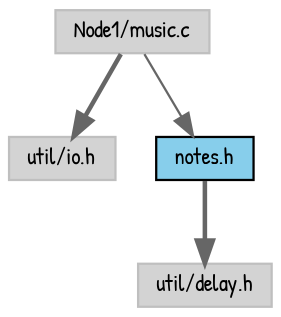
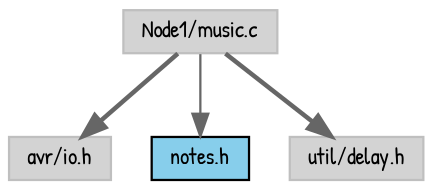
  digraph {
    fontname="Patrick Hand"
    node [color=grey75 fillcolor=lightgrey fontname="Patrick Hand" fontsize=10 shape=record style=filled]
    edge [color=gray40 fontname="Patrick Hand" fontsize=10 labelfontname=Helvetica labelfontsize=10 style=bold]
    n1 [fontcolor=black height=0.2 label="Node1/music.c" width=0.4]
-   n2 [height=0.2 label="util/io.h" width=0.4]
+   n2 [height=0.2 label="avr/io.h" width=0.4]
    n3 [color=black fillcolor=skyblue height=0.2 label="notes.h" width=0.4]
    n4 [height=0.2 label="util/delay.h" width=0.4]
    n1 -> n2
    n1 -> n3 [style=solid]
-   n3 -> n4
+   n1 -> n4
  }
